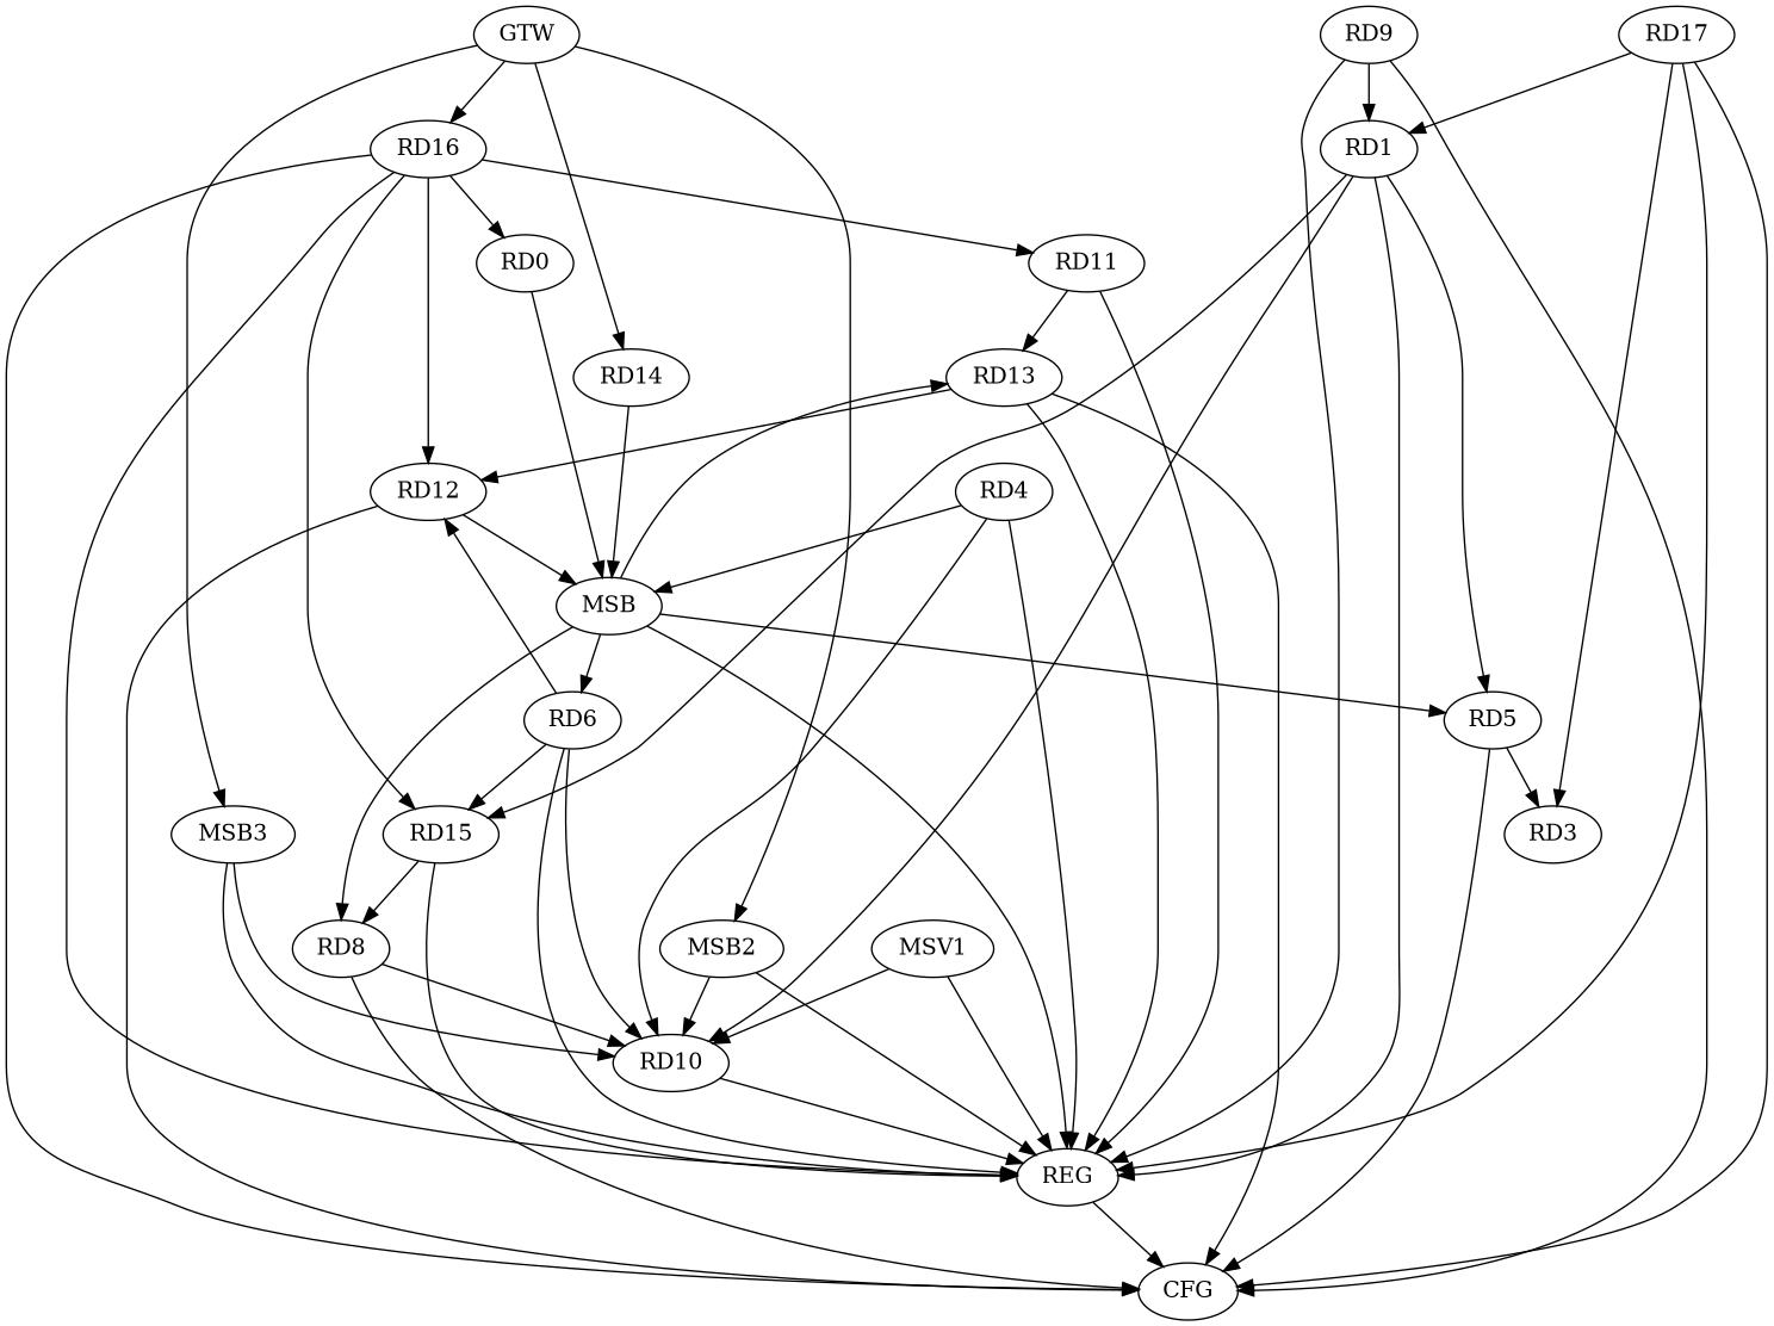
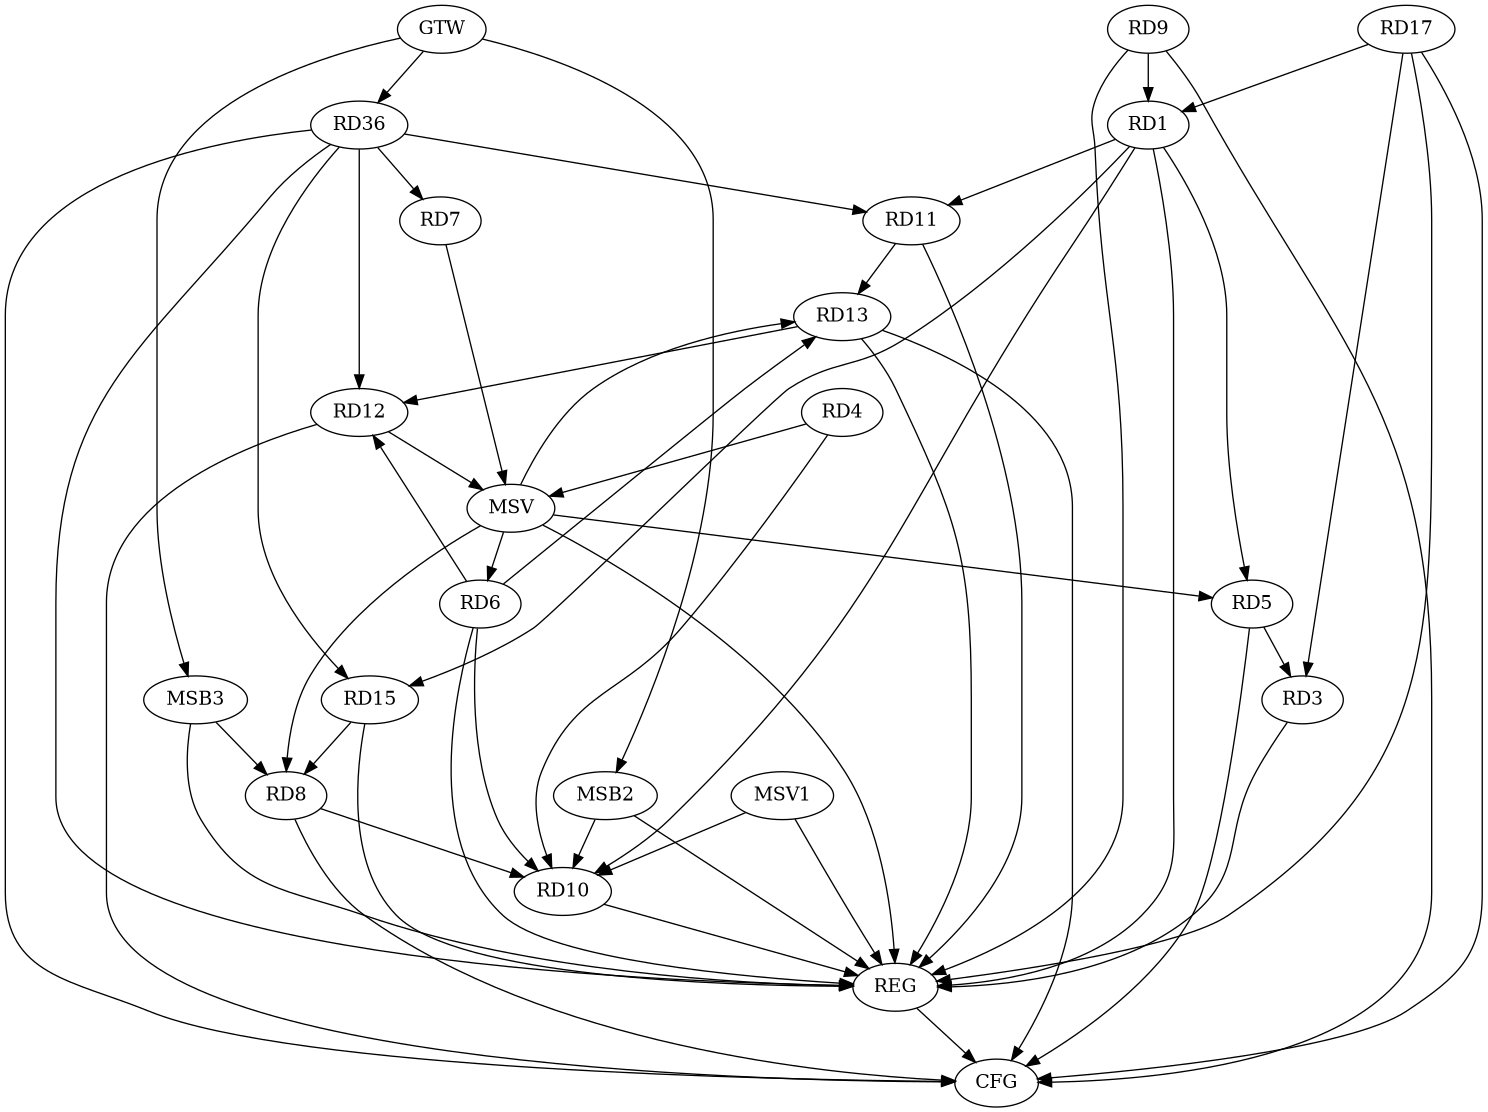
  strict digraph {
    n1 [label=RD1]
    n2 [label=RD5]
    n3 [label=RD10]
    n4 [label=RD11]
    n5 [label=RD15]
    n6 [label=REG]
    n7 [label=CFG]
    n8 [label=RD3]
    n9 [label=RD13]
    n10 [label=RD8]
-   n11 [label=MSB]
+   n11 [label=MSV]
    n12 [label=RD6]
    n13 [label=RD4]
    n14 [label=RD12]
-   n15 [label=RD0]
+   n15 [label=RD7]
    n16 [label=RD9]
-   n17 [label=RD14]
-   n18 [label=RD16]
+   n18 [label=RD36]
    n19 [label=RD17]
    n20 [label=GTW]
    n21 [label=MSB2]
    n22 [label=MSB3]
    n23 [label=MSV1]
    n1 -> n2
    n1 -> n3
+   n1 -> n4
    n1 -> n5
    n1 -> n6
    n2 -> n7
    n2 -> n8
    n3 -> n6
    n4 -> n6
    n4 -> n9
    n5 -> n6
    n5 -> n10
    n6 -> n7
-   n13 -> n6
+   n8 -> n6
    n9 -> n6
    n9 -> n7
    n9 -> n14
    n10 -> n3
    n10 -> n7
    n11 -> n2
    n11 -> n6
    n11 -> n9
    n11 -> n10
    n11 -> n12
    n12 -> n3
    n12 -> n6
-   n12 -> n5
+   n12 -> n9
    n12 -> n14
    n13 -> n3
    n13 -> n11
    n14 -> n7
    n14 -> n11
    n15 -> n11
    n16 -> n1
    n16 -> n6
    n16 -> n7
-   n17 -> n11
    n18 -> n4
    n18 -> n5
    n18 -> n6
    n18 -> n7
    n18 -> n14
    n18 -> n15
    n19 -> n1
    n19 -> n6
    n19 -> n7
    n19 -> n8
-   n20 -> n17
    n20 -> n18
    n20 -> n21
    n20 -> n22
    n21 -> n3
    n21 -> n6
-   n22 -> n3
+   n22 -> n10
    n22 -> n6
    n23 -> n3
    n23 -> n6
  }
